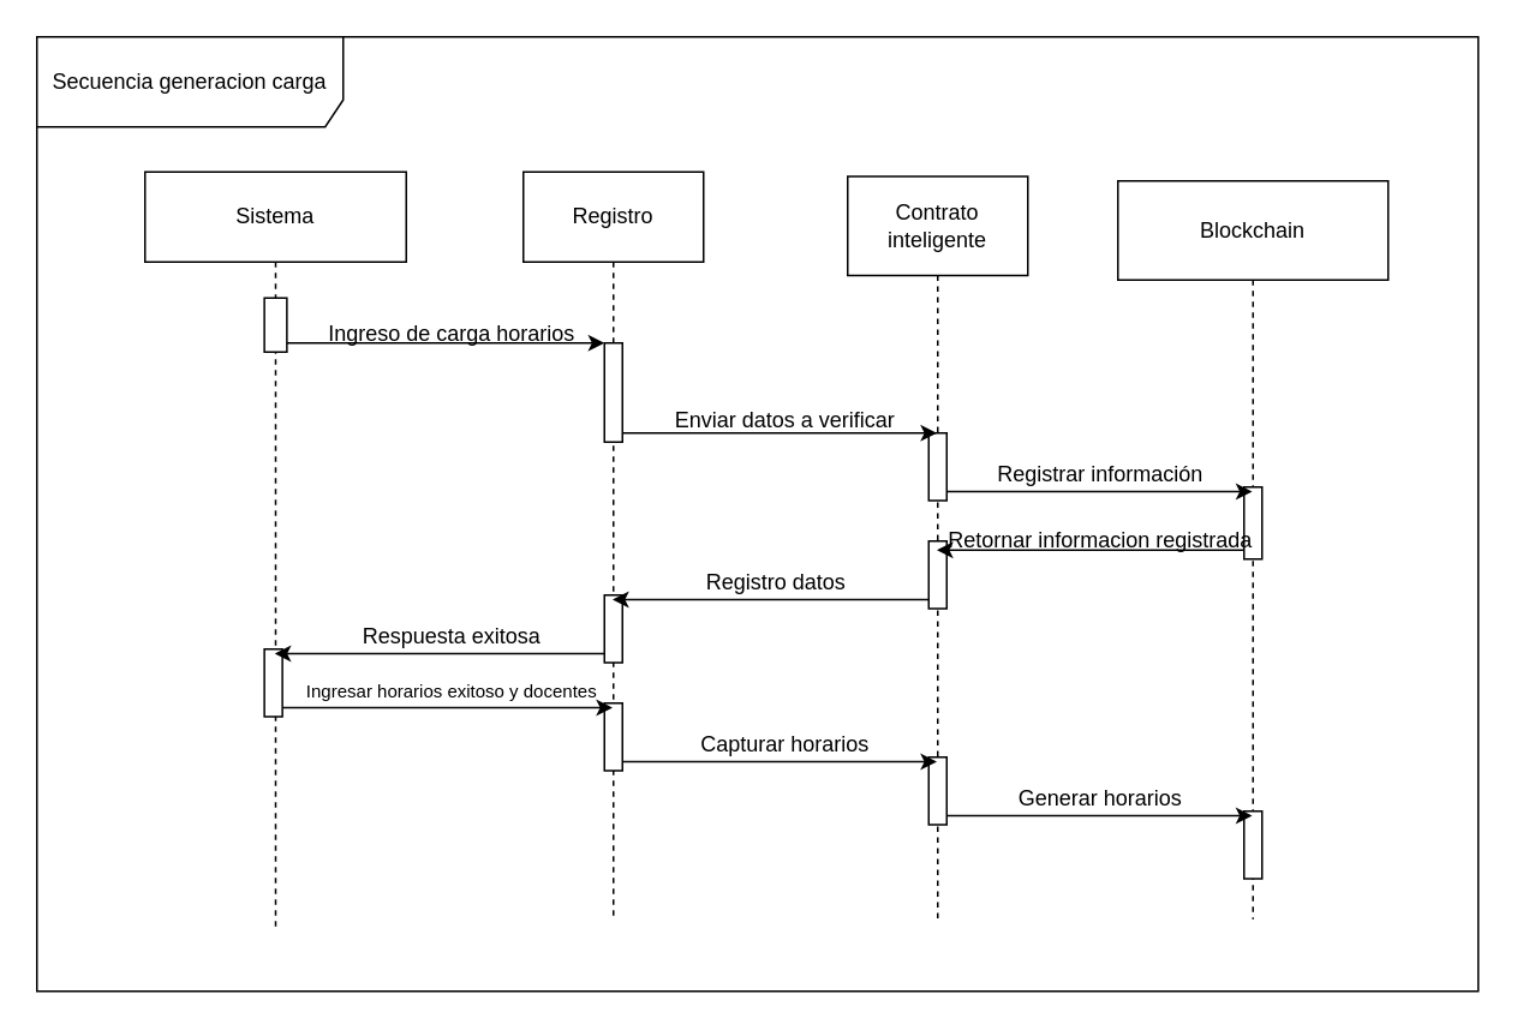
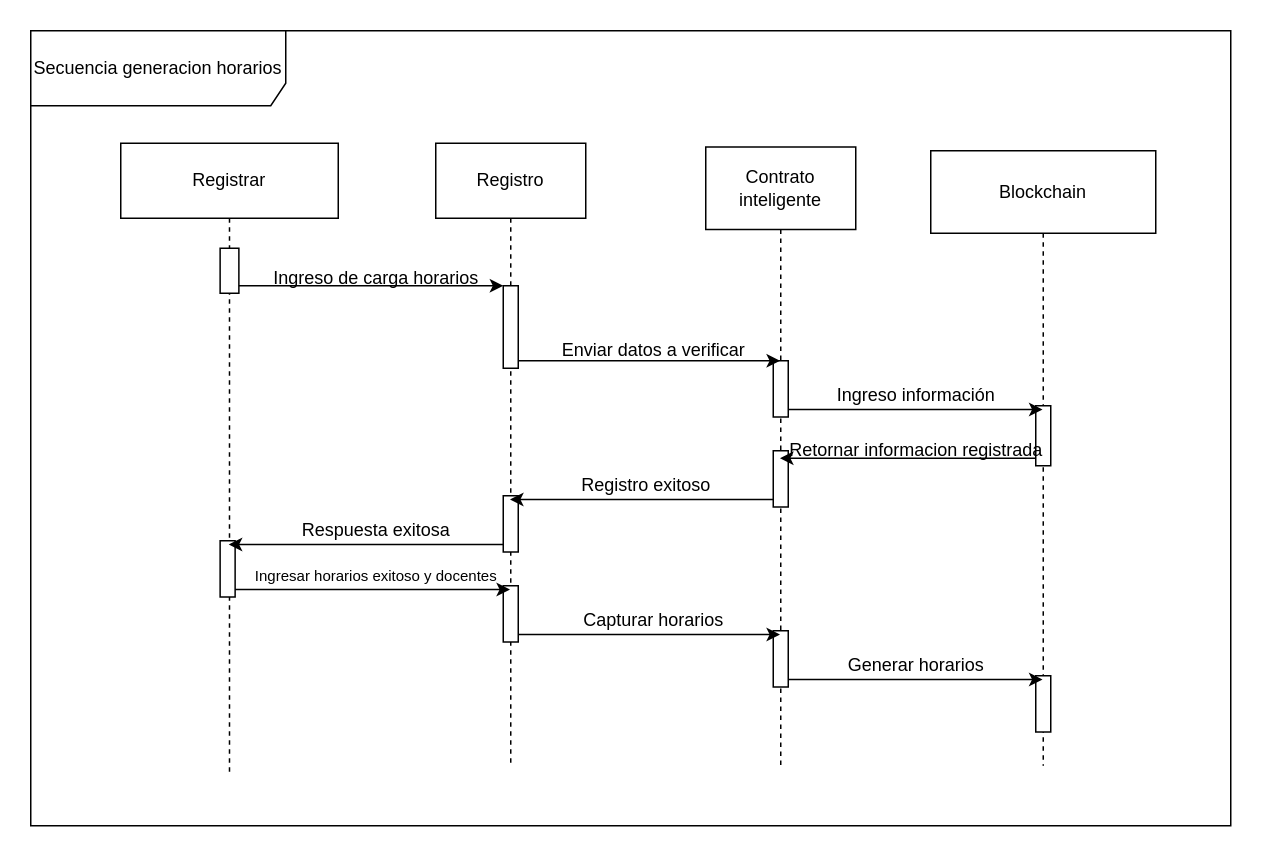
  <mxCell id="0" />
  <mxCell id="1" parent="0" />
- <mxCell id="2" value="Secuencia generacion carga" style="shape=umlFrame;whiteSpace=wrap;html=1;pointerEvents=0;recursiveResize=0;container=1;collapsible=0;width=170;height=50;" vertex="1" parent="1"><mxGeometry x="20" y="20" width="800" height="530" as="geometry" /></mxCell>
- <mxCell id="3" value="Sistema" style="shape=umlLifeline;perimeter=lifelinePerimeter;whiteSpace=wrap;html=1;container=1;dropTarget=0;collapsible=0;recursiveResize=0;outlineConnect=0;portConstraint=eastwest;newEdgeStyle={&quot;edgeStyle&quot;:&quot;elbowEdgeStyle&quot;,&quot;elbow&quot;:&quot;vertical&quot;,&quot;curved&quot;:0,&quot;rounded&quot;:0};size=50;" vertex="1" parent="2"><mxGeometry x="60" y="75" width="145" height="420" as="geometry" /></mxCell>
+ <mxCell id="2" value="Secuencia generacion horarios" style="shape=umlFrame;whiteSpace=wrap;html=1;pointerEvents=0;recursiveResize=0;container=1;collapsible=0;width=170;height=50;" vertex="1" parent="1"><mxGeometry x="20" y="20" width="800" height="530" as="geometry" /></mxCell>
+ <mxCell id="3" value="Registrar" style="shape=umlLifeline;perimeter=lifelinePerimeter;whiteSpace=wrap;html=1;container=1;dropTarget=0;collapsible=0;recursiveResize=0;outlineConnect=0;portConstraint=eastwest;newEdgeStyle={&quot;edgeStyle&quot;:&quot;elbowEdgeStyle&quot;,&quot;elbow&quot;:&quot;vertical&quot;,&quot;curved&quot;:0,&quot;rounded&quot;:0};size=50;" vertex="1" parent="2"><mxGeometry x="60" y="75" width="145" height="420" as="geometry" /></mxCell>
  <mxCell id="4" value="" style="html=1;points=[[0,0,0,0,5],[0,1,0,0,-5],[1,0,0,0,5],[1,1,0,0,-5]];perimeter=orthogonalPerimeter;outlineConnect=0;targetShapes=umlLifeline;portConstraint=eastwest;newEdgeStyle={&quot;curved&quot;:0,&quot;rounded&quot;:0};" vertex="1" parent="3"><mxGeometry x="66.25" y="70" width="12.5" height="30" as="geometry" /></mxCell>
  <mxCell id="5" value="" style="html=1;points=[[0,0,0,0,5],[0,1,0,0,-5],[1,0,0,0,5],[1,1,0,0,-5]];perimeter=orthogonalPerimeter;outlineConnect=0;targetShapes=umlLifeline;portConstraint=eastwest;newEdgeStyle={&quot;curved&quot;:0,&quot;rounded&quot;:0};" vertex="1" parent="3"><mxGeometry x="66.25" y="265" width="10" height="37.5" as="geometry" /></mxCell>
  <mxCell id="6" value="Blockchain" style="shape=umlLifeline;perimeter=lifelinePerimeter;whiteSpace=wrap;html=1;container=1;dropTarget=0;collapsible=0;recursiveResize=0;outlineConnect=0;portConstraint=eastwest;newEdgeStyle={&quot;edgeStyle&quot;:&quot;elbowEdgeStyle&quot;,&quot;elbow&quot;:&quot;vertical&quot;,&quot;curved&quot;:0,&quot;rounded&quot;:0};size=55;" vertex="1" parent="2"><mxGeometry x="600" y="80" width="150" height="410" as="geometry" /></mxCell>
  <mxCell id="7" value="" style="html=1;points=[[0,0,0,0,5],[0,1,0,0,-5],[1,0,0,0,5],[1,1,0,0,-5]];perimeter=orthogonalPerimeter;outlineConnect=0;targetShapes=umlLifeline;portConstraint=eastwest;newEdgeStyle={&quot;curved&quot;:0,&quot;rounded&quot;:0};" vertex="1" parent="6"><mxGeometry x="70" y="170" width="10" height="40" as="geometry" /></mxCell>
  <mxCell id="8" value="" style="html=1;points=[[0,0,0,0,5],[0,1,0,0,-5],[1,0,0,0,5],[1,1,0,0,-5]];perimeter=orthogonalPerimeter;outlineConnect=0;targetShapes=umlLifeline;portConstraint=eastwest;newEdgeStyle={&quot;curved&quot;:0,&quot;rounded&quot;:0};" vertex="1" parent="6"><mxGeometry x="70" y="350" width="10" height="37.5" as="geometry" /></mxCell>
  <mxCell id="9" value="Registro" style="shape=umlLifeline;perimeter=lifelinePerimeter;whiteSpace=wrap;html=1;container=1;dropTarget=0;collapsible=0;recursiveResize=0;outlineConnect=0;portConstraint=eastwest;newEdgeStyle={&quot;edgeStyle&quot;:&quot;elbowEdgeStyle&quot;,&quot;elbow&quot;:&quot;vertical&quot;,&quot;curved&quot;:0,&quot;rounded&quot;:0};size=50;" vertex="1" parent="2"><mxGeometry x="270" y="75" width="100" height="415" as="geometry" /></mxCell>
  <mxCell id="10" value="" style="html=1;points=[[0,0,0,0,5],[0,1,0,0,-5],[1,0,0,0,5],[1,1,0,0,-5]];perimeter=orthogonalPerimeter;outlineConnect=0;targetShapes=umlLifeline;portConstraint=eastwest;newEdgeStyle={&quot;curved&quot;:0,&quot;rounded&quot;:0};" vertex="1" parent="9"><mxGeometry x="45" y="95" width="10" height="55" as="geometry" /></mxCell>
  <mxCell id="11" value="" style="html=1;points=[[0,0,0,0,5],[0,1,0,0,-5],[1,0,0,0,5],[1,1,0,0,-5]];perimeter=orthogonalPerimeter;outlineConnect=0;targetShapes=umlLifeline;portConstraint=eastwest;newEdgeStyle={&quot;curved&quot;:0,&quot;rounded&quot;:0};" vertex="1" parent="9"><mxGeometry x="45" y="235" width="10" height="37.5" as="geometry" /></mxCell>
  <mxCell id="12" value="" style="html=1;points=[[0,0,0,0,5],[0,1,0,0,-5],[1,0,0,0,5],[1,1,0,0,-5]];perimeter=orthogonalPerimeter;outlineConnect=0;targetShapes=umlLifeline;portConstraint=eastwest;newEdgeStyle={&quot;curved&quot;:0,&quot;rounded&quot;:0};" vertex="1" parent="9"><mxGeometry x="45" y="295" width="10" height="37.5" as="geometry" /></mxCell>
  <mxCell id="13" value="Contrato inteligente" style="shape=umlLifeline;perimeter=lifelinePerimeter;whiteSpace=wrap;html=1;container=1;dropTarget=0;collapsible=0;recursiveResize=0;outlineConnect=0;portConstraint=eastwest;newEdgeStyle={&quot;edgeStyle&quot;:&quot;elbowEdgeStyle&quot;,&quot;elbow&quot;:&quot;vertical&quot;,&quot;curved&quot;:0,&quot;rounded&quot;:0};size=55;" vertex="1" parent="2"><mxGeometry x="450" y="77.5" width="100" height="415" as="geometry" /></mxCell>
  <mxCell id="14" value="" style="html=1;points=[[0,0,0,0,5],[0,1,0,0,-5],[1,0,0,0,5],[1,1,0,0,-5]];perimeter=orthogonalPerimeter;outlineConnect=0;targetShapes=umlLifeline;portConstraint=eastwest;newEdgeStyle={&quot;curved&quot;:0,&quot;rounded&quot;:0};" vertex="1" parent="13"><mxGeometry x="45" y="142.5" width="10" height="37.5" as="geometry" /></mxCell>
  <mxCell id="15" value="" style="html=1;points=[[0,0,0,0,5],[0,1,0,0,-5],[1,0,0,0,5],[1,1,0,0,-5]];perimeter=orthogonalPerimeter;outlineConnect=0;targetShapes=umlLifeline;portConstraint=eastwest;newEdgeStyle={&quot;curved&quot;:0,&quot;rounded&quot;:0};" vertex="1" parent="13"><mxGeometry x="45" y="202.5" width="10" height="37.5" as="geometry" /></mxCell>
  <mxCell id="16" value="" style="html=1;points=[[0,0,0,0,5],[0,1,0,0,-5],[1,0,0,0,5],[1,1,0,0,-5]];perimeter=orthogonalPerimeter;outlineConnect=0;targetShapes=umlLifeline;portConstraint=eastwest;newEdgeStyle={&quot;curved&quot;:0,&quot;rounded&quot;:0};" vertex="1" parent="13"><mxGeometry x="45" y="322.5" width="10" height="37.5" as="geometry" /></mxCell>
  <mxCell id="17" style="edgeStyle=none;rounded=0;orthogonalLoop=1;jettySize=auto;html=1;curved=0;exitX=1;exitY=1;exitDx=0;exitDy=-5;exitPerimeter=0;" edge="1" parent="2" source="4" target="10"><mxGeometry relative="1" as="geometry" /></mxCell>
  <mxCell id="18" value="Ingreso de carga horarios" style="text;html=1;align=center;verticalAlign=middle;resizable=0;points=[];autosize=1;strokeColor=none;fillColor=none;" vertex="1" parent="2"><mxGeometry x="145" y="150" width="170" height="30" as="geometry" /></mxCell>
  <mxCell id="19" style="edgeStyle=none;rounded=0;orthogonalLoop=1;jettySize=auto;html=1;curved=0;exitX=1;exitY=1;exitDx=0;exitDy=-5;exitPerimeter=0;" edge="1" parent="2" source="10" target="13"><mxGeometry relative="1" as="geometry" /></mxCell>
  <mxCell id="20" value="Enviar datos a verificar" style="text;html=1;align=center;verticalAlign=middle;resizable=0;points=[];autosize=1;strokeColor=none;fillColor=none;" vertex="1" parent="2"><mxGeometry x="340" y="198" width="150" height="30" as="geometry" /></mxCell>
  <mxCell id="21" style="edgeStyle=none;rounded=0;orthogonalLoop=1;jettySize=auto;html=1;curved=0;exitX=1;exitY=1;exitDx=0;exitDy=-5;exitPerimeter=0;" edge="1" parent="2" source="14" target="6"><mxGeometry relative="1" as="geometry" /></mxCell>
- <mxCell id="22" value="Registrar información" style="text;html=1;align=center;verticalAlign=middle;resizable=0;points=[];autosize=1;strokeColor=none;fillColor=none;" vertex="1" parent="2"><mxGeometry x="520" y="228" width="140" height="30" as="geometry" /></mxCell>
+ <mxCell id="22" value="Ingreso información" style="text;html=1;align=center;verticalAlign=middle;resizable=0;points=[];autosize=1;strokeColor=none;fillColor=none;" vertex="1" parent="2"><mxGeometry x="520" y="228" width="140" height="30" as="geometry" /></mxCell>
  <mxCell id="23" style="edgeStyle=none;rounded=0;orthogonalLoop=1;jettySize=auto;html=1;curved=0;exitX=0;exitY=1;exitDx=0;exitDy=-5;exitPerimeter=0;" edge="1" parent="2" source="7" target="13"><mxGeometry relative="1" as="geometry" /></mxCell>
  <mxCell id="24" value="Retornar informacion registrada" style="text;html=1;align=center;verticalAlign=middle;resizable=0;points=[];autosize=1;strokeColor=none;fillColor=none;" vertex="1" parent="2"><mxGeometry x="495" y="265" width="190" height="30" as="geometry" /></mxCell>
  <mxCell id="25" style="edgeStyle=none;rounded=0;orthogonalLoop=1;jettySize=auto;html=1;curved=0;exitX=0;exitY=1;exitDx=0;exitDy=-5;exitPerimeter=0;" edge="1" parent="2" source="15" target="9"><mxGeometry relative="1" as="geometry" /></mxCell>
- <mxCell id="26" value="Registro datos" style="text;html=1;align=center;verticalAlign=middle;resizable=0;points=[];autosize=1;strokeColor=none;fillColor=none;" vertex="1" parent="2"><mxGeometry x="355" y="288" width="110" height="30" as="geometry" /></mxCell>
+ <mxCell id="26" value="Registro exitoso" style="text;html=1;align=center;verticalAlign=middle;resizable=0;points=[];autosize=1;strokeColor=none;fillColor=none;" vertex="1" parent="2"><mxGeometry x="355" y="288" width="110" height="30" as="geometry" /></mxCell>
  <mxCell id="27" style="edgeStyle=none;rounded=0;orthogonalLoop=1;jettySize=auto;html=1;curved=0;exitX=0;exitY=1;exitDx=0;exitDy=-5;exitPerimeter=0;" edge="1" parent="2" source="11" target="3"><mxGeometry relative="1" as="geometry" /></mxCell>
  <mxCell id="28" value="Respuesta exitosa" style="text;html=1;align=center;verticalAlign=middle;resizable=0;points=[];autosize=1;strokeColor=none;fillColor=none;" vertex="1" parent="2"><mxGeometry x="170" y="318" width="120" height="30" as="geometry" /></mxCell>
  <mxCell id="29" style="edgeStyle=none;rounded=0;orthogonalLoop=1;jettySize=auto;html=1;curved=0;exitX=1;exitY=1;exitDx=0;exitDy=-5;exitPerimeter=0;" edge="1" parent="2" source="5" target="9"><mxGeometry relative="1" as="geometry" /></mxCell>
  <mxCell id="30" value="Ingresar horarios exitoso y docentes" style="text;html=1;align=center;verticalAlign=middle;resizable=0;points=[];autosize=1;strokeColor=none;fillColor=none;fontSize=10;" vertex="1" parent="2"><mxGeometry x="130" y="348" width="200" height="30" as="geometry" /></mxCell>
  <mxCell id="31" style="edgeStyle=none;rounded=0;orthogonalLoop=1;jettySize=auto;html=1;curved=0;exitX=1;exitY=1;exitDx=0;exitDy=-5;exitPerimeter=0;" edge="1" parent="2" source="12" target="13"><mxGeometry relative="1" as="geometry" /></mxCell>
  <mxCell id="32" style="edgeStyle=none;rounded=0;orthogonalLoop=1;jettySize=auto;html=1;curved=0;exitX=1;exitY=1;exitDx=0;exitDy=-5;exitPerimeter=0;" edge="1" parent="2" source="16" target="6"><mxGeometry relative="1" as="geometry" /></mxCell>
  <mxCell id="33" value="Generar horarios" style="text;html=1;align=center;verticalAlign=middle;resizable=0;points=[];autosize=1;strokeColor=none;fillColor=none;" vertex="1" parent="2"><mxGeometry x="535" y="408" width="110" height="30" as="geometry" /></mxCell>
  <mxCell id="34" value="Capturar horarios" style="text;html=1;align=center;verticalAlign=middle;resizable=0;points=[];autosize=1;strokeColor=none;fillColor=none;" vertex="1" parent="2"><mxGeometry x="355" y="378" width="120" height="30" as="geometry" /></mxCell>
